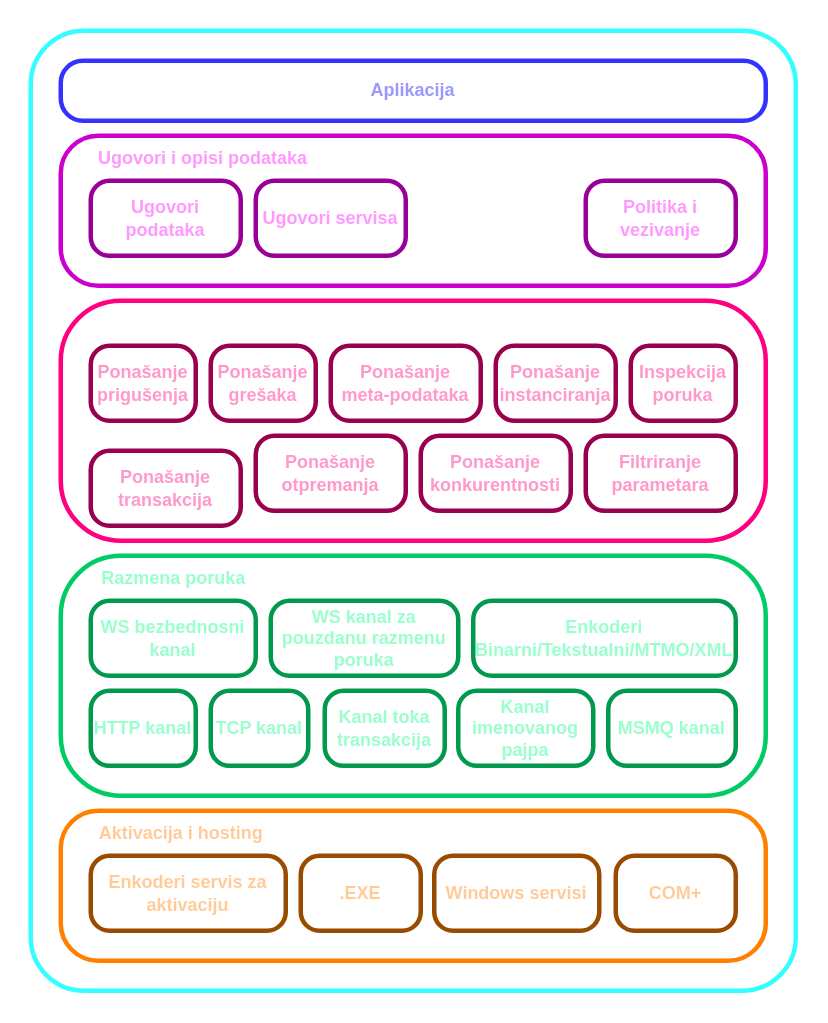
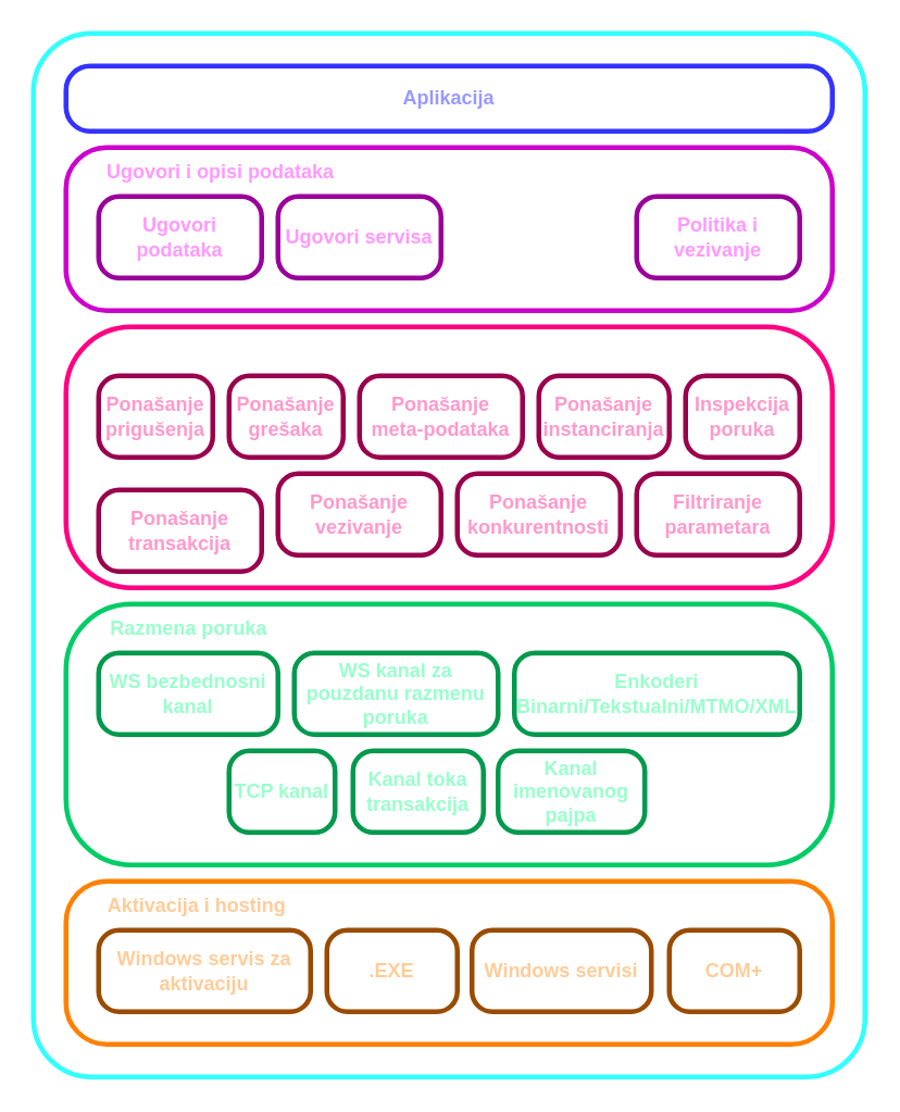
  <mxCell id="0" />
  <mxCell id="1" parent="0" />
  <mxCell id="2" value="" style="rounded=1;whiteSpace=wrap;html=1;arcSize=7;fillColor=none;strokeWidth=3;strokeColor=#33FFFF;fontColor=#33FFFF;fontStyle=1" vertex="1" parent="1"><mxGeometry x="20" y="20" width="510" height="640" as="geometry" /></mxCell>
  <mxCell id="3" value="" style="group;fillColor=none;strokeWidth=3;strokeColor=none;fontColor=#33FFFF;fontStyle=1" vertex="1" connectable="0" parent="1"><mxGeometry x="40" y="40" width="470" height="600" as="geometry" /></mxCell>
  <mxCell id="4" value="Aplikacija" style="rounded=1;whiteSpace=wrap;html=1;arcSize=37;fillColor=none;strokeWidth=3;strokeColor=#3333FF;fontColor=#9999FF;fontStyle=1" vertex="1" parent="3"><mxGeometry width="470" height="40" as="geometry" /></mxCell>
  <mxCell id="5" value="" style="group;fillColor=none;strokeWidth=3;strokeColor=none;fontColor=#FFCC99;fontStyle=1" vertex="1" connectable="0" parent="3"><mxGeometry y="500" width="470" height="100" as="geometry" /></mxCell>
  <mxCell id="6" value="" style="rounded=1;whiteSpace=wrap;html=1;arcSize=25;spacingBottom=75;spacingRight=250;fillColor=none;strokeWidth=3;strokeColor=#FF8000;fontColor=#FFCC99;fontStyle=1" vertex="1" parent="5"><mxGeometry width="470" height="100" as="geometry" /></mxCell>
  <mxCell id="7" value="&lt;span style=&quot;&quot;&gt;Aktivacija i hosting&lt;/span&gt;" style="text;html=1;align=center;verticalAlign=middle;resizable=0;points=[];autosize=1;strokeColor=none;fillColor=none;strokeWidth=3;fontColor=#FFCC99;fontStyle=1" vertex="1" parent="5"><mxGeometry x="15" width="130" height="30" as="geometry" /></mxCell>
- <mxCell id="8" value="Enkoderi servis za aktivaciju" style="rounded=1;whiteSpace=wrap;html=1;arcSize=25;verticalAlign=middle;labelPosition=center;verticalLabelPosition=middle;align=center;textDirection=ltr;horizontal=1;spacingBottom=0;spacingRight=0;fillColor=none;strokeWidth=3;strokeColor=#994C00;fontColor=#FFCC99;fontStyle=1" vertex="1" parent="5"><mxGeometry x="20" y="30" width="130" height="50" as="geometry" /></mxCell>
+ <mxCell id="8" value="Windows servis za aktivaciju" style="rounded=1;whiteSpace=wrap;html=1;arcSize=25;verticalAlign=middle;labelPosition=center;verticalLabelPosition=middle;align=center;textDirection=ltr;horizontal=1;spacingBottom=0;spacingRight=0;fillColor=none;strokeWidth=3;strokeColor=#994C00;fontColor=#FFCC99;fontStyle=1" vertex="1" parent="5"><mxGeometry x="20" y="30" width="130" height="50" as="geometry" /></mxCell>
  <mxCell id="9" value=".EXE" style="rounded=1;whiteSpace=wrap;html=1;arcSize=25;verticalAlign=middle;labelPosition=center;verticalLabelPosition=middle;align=center;textDirection=ltr;horizontal=1;spacingBottom=0;spacingRight=0;fillColor=none;strokeWidth=3;strokeColor=#994C00;fontColor=#FFCC99;fontStyle=1" vertex="1" parent="5"><mxGeometry x="160" y="30" width="80" height="50" as="geometry" /></mxCell>
  <mxCell id="10" value="Windows servisi" style="rounded=1;whiteSpace=wrap;html=1;arcSize=25;verticalAlign=middle;labelPosition=center;verticalLabelPosition=middle;align=center;textDirection=ltr;horizontal=1;spacingBottom=0;spacingRight=0;fillColor=none;strokeWidth=3;strokeColor=#994C00;fontColor=#FFCC99;fontStyle=1" vertex="1" parent="5"><mxGeometry x="249" y="30" width="110" height="50" as="geometry" /></mxCell>
  <mxCell id="11" value="COM+" style="rounded=1;whiteSpace=wrap;html=1;arcSize=25;verticalAlign=middle;labelPosition=center;verticalLabelPosition=middle;align=center;textDirection=ltr;horizontal=1;spacingBottom=0;spacingRight=0;fillColor=none;strokeWidth=3;strokeColor=#994C00;fontColor=#FFCC99;fontStyle=1" vertex="1" parent="5"><mxGeometry x="370" y="30" width="80" height="50" as="geometry" /></mxCell>
  <mxCell id="12" value="" style="group;fillColor=none;strokeWidth=3;strokeColor=none;fontColor=#99FFCC;fontStyle=1" vertex="1" connectable="0" parent="3"><mxGeometry y="330" width="470" height="160" as="geometry" /></mxCell>
  <mxCell id="13" value="" style="rounded=1;whiteSpace=wrap;html=1;arcSize=25;spacingBottom=75;spacingRight=250;fillColor=none;strokeWidth=3;strokeColor=#00CC66;fontColor=#99FFCC;fontStyle=1" vertex="1" parent="12"><mxGeometry width="470" height="160" as="geometry" /></mxCell>
  <mxCell id="14" value="&lt;span style=&quot;&quot;&gt;Razmena poruka&lt;/span&gt;" style="text;html=1;align=center;verticalAlign=middle;resizable=0;points=[];autosize=1;strokeColor=none;fillColor=none;strokeWidth=3;fontColor=#99FFCC;fontStyle=1" vertex="1" parent="12"><mxGeometry x="15" width="120" height="30" as="geometry" /></mxCell>
  <mxCell id="15" value="WS bezbednosni kanal" style="rounded=1;whiteSpace=wrap;html=1;arcSize=25;verticalAlign=middle;labelPosition=center;verticalLabelPosition=middle;align=center;textDirection=ltr;horizontal=1;spacingBottom=0;spacingRight=0;fillColor=none;strokeWidth=3;strokeColor=#00994D;fontColor=#99FFCC;fontStyle=1" vertex="1" parent="12"><mxGeometry x="20" y="30" width="110" height="50" as="geometry" /></mxCell>
  <mxCell id="16" value="WS kanal za pouzdanu razmenu poruka" style="rounded=1;whiteSpace=wrap;html=1;arcSize=25;verticalAlign=middle;labelPosition=center;verticalLabelPosition=middle;align=center;textDirection=ltr;horizontal=1;spacingBottom=0;spacingRight=0;fillColor=none;strokeWidth=3;strokeColor=#00994D;fontColor=#99FFCC;fontStyle=1" vertex="1" parent="12"><mxGeometry x="140" y="30" width="125" height="50" as="geometry" /></mxCell>
  <mxCell id="17" value="Enkoderi&lt;br&gt;Binarni/Tekstualni/MTMO/XML" style="rounded=1;whiteSpace=wrap;html=1;arcSize=25;verticalAlign=middle;labelPosition=center;verticalLabelPosition=middle;align=center;textDirection=ltr;horizontal=1;spacingBottom=0;spacingRight=0;fillColor=none;strokeWidth=3;strokeColor=#00994D;fontColor=#99FFCC;fontStyle=1" vertex="1" parent="12"><mxGeometry x="275" y="30" width="175" height="50" as="geometry" /></mxCell>
- <mxCell id="18" value="HTTP kanal" style="rounded=1;whiteSpace=wrap;html=1;arcSize=25;verticalAlign=middle;labelPosition=center;verticalLabelPosition=middle;align=center;textDirection=ltr;horizontal=1;spacingBottom=0;spacingRight=0;fillColor=none;strokeWidth=3;strokeColor=#00994D;fontColor=#99FFCC;fontStyle=1" vertex="1" parent="12"><mxGeometry x="20" y="90" width="70" height="50" as="geometry" /></mxCell>
  <mxCell id="19" value="TCP kanal" style="rounded=1;whiteSpace=wrap;html=1;arcSize=25;verticalAlign=middle;labelPosition=center;verticalLabelPosition=middle;align=center;textDirection=ltr;horizontal=1;spacingBottom=0;spacingRight=0;fillColor=none;strokeWidth=3;strokeColor=#00994D;fontColor=#99FFCC;fontStyle=1" vertex="1" parent="12"><mxGeometry x="100" y="90" width="65" height="50" as="geometry" /></mxCell>
  <mxCell id="20" value="Kanal toka transakcija" style="rounded=1;whiteSpace=wrap;html=1;arcSize=25;verticalAlign=middle;labelPosition=center;verticalLabelPosition=middle;align=center;textDirection=ltr;horizontal=1;spacingBottom=0;spacingRight=0;fillColor=none;strokeWidth=3;strokeColor=#00994D;fontColor=#99FFCC;fontStyle=1" vertex="1" parent="12"><mxGeometry x="176" y="90" width="80" height="50" as="geometry" /></mxCell>
  <mxCell id="21" value="Kanal imenovanog pajpa" style="rounded=1;whiteSpace=wrap;html=1;arcSize=25;verticalAlign=middle;labelPosition=center;verticalLabelPosition=middle;align=center;textDirection=ltr;horizontal=1;spacingBottom=0;spacingRight=0;fillColor=none;strokeWidth=3;strokeColor=#00994D;fontColor=#99FFCC;fontStyle=1" vertex="1" parent="12"><mxGeometry x="265" y="90" width="90" height="50" as="geometry" /></mxCell>
- <mxCell id="22" value="MSMQ kanal" style="rounded=1;whiteSpace=wrap;html=1;arcSize=25;verticalAlign=middle;labelPosition=center;verticalLabelPosition=middle;align=center;textDirection=ltr;horizontal=1;spacingBottom=0;spacingRight=0;fillColor=none;strokeWidth=3;strokeColor=#00994D;fontColor=#99FFCC;fontStyle=1" vertex="1" parent="12"><mxGeometry x="365" y="90" width="85" height="50" as="geometry" /></mxCell>
  <mxCell id="23" value="" style="group;fillColor=none;strokeWidth=3;strokeColor=none;fontColor=#33FFFF;fontStyle=1" vertex="1" connectable="0" parent="3"><mxGeometry y="160" width="470" height="340" as="geometry" /></mxCell>
  <mxCell id="24" value="" style="rounded=1;whiteSpace=wrap;html=1;arcSize=25;spacingBottom=70;spacingRight=250;fillColor=none;strokeWidth=3;strokeColor=#FF0080;fontColor=#FF99CC;fontStyle=1" vertex="1" parent="23"><mxGeometry width="470" height="160" as="geometry" /></mxCell>
  <mxCell id="25" value="Ponašanje prigušenja" style="rounded=1;whiteSpace=wrap;html=1;arcSize=25;verticalAlign=middle;labelPosition=center;verticalLabelPosition=middle;align=center;textDirection=ltr;horizontal=1;spacingBottom=0;spacingRight=0;fillColor=none;strokeWidth=3;strokeColor=#99004D;fontColor=#FF99CC;fontStyle=1" vertex="1" parent="23"><mxGeometry x="20" y="30" width="70" height="50" as="geometry" /></mxCell>
  <mxCell id="26" value="Ponašanje grešaka" style="rounded=1;whiteSpace=wrap;html=1;arcSize=25;verticalAlign=middle;labelPosition=center;verticalLabelPosition=middle;align=center;textDirection=ltr;horizontal=1;spacingBottom=0;spacingRight=0;fillColor=none;strokeWidth=3;strokeColor=#99004D;fontColor=#FF99CC;fontStyle=1" vertex="1" parent="23"><mxGeometry x="100" y="30" width="70" height="50" as="geometry" /></mxCell>
  <mxCell id="27" value="Ponašanje &lt;br&gt;meta-podataka" style="rounded=1;whiteSpace=wrap;html=1;arcSize=25;verticalAlign=middle;labelPosition=center;verticalLabelPosition=middle;align=center;textDirection=ltr;horizontal=1;spacingBottom=0;spacingRight=0;fillColor=none;strokeWidth=3;strokeColor=#99004D;fontColor=#FF99CC;fontStyle=1" vertex="1" parent="23"><mxGeometry x="180" y="30" width="100" height="50" as="geometry" /></mxCell>
  <mxCell id="28" value="Ponašanje instanciranja" style="rounded=1;whiteSpace=wrap;html=1;arcSize=25;verticalAlign=middle;labelPosition=center;verticalLabelPosition=middle;align=center;textDirection=ltr;horizontal=1;spacingBottom=0;spacingRight=0;fillColor=none;strokeWidth=3;strokeColor=#99004D;fontColor=#FF99CC;fontStyle=1" vertex="1" parent="23"><mxGeometry x="290" y="30" width="80" height="50" as="geometry" /></mxCell>
  <mxCell id="29" value="Inspekcija poruka" style="rounded=1;whiteSpace=wrap;html=1;arcSize=25;verticalAlign=middle;labelPosition=center;verticalLabelPosition=middle;align=center;textDirection=ltr;horizontal=1;spacingBottom=0;spacingRight=0;fillColor=none;strokeWidth=3;strokeColor=#99004D;fontColor=#FF99CC;fontStyle=1" vertex="1" parent="23"><mxGeometry x="380" y="30" width="70" height="50" as="geometry" /></mxCell>
  <mxCell id="30" value="Ponašanje transakcija" style="rounded=1;whiteSpace=wrap;html=1;arcSize=25;verticalAlign=middle;labelPosition=center;verticalLabelPosition=middle;align=center;textDirection=ltr;horizontal=1;spacingBottom=0;spacingRight=0;fillColor=none;strokeWidth=3;strokeColor=#99004D;fontColor=#FF99CC;fontStyle=1" vertex="1" parent="23"><mxGeometry x="20" y="100" width="100" height="50" as="geometry" /></mxCell>
- <mxCell id="31" value="Ponašanje otpremanja" style="rounded=1;whiteSpace=wrap;html=1;arcSize=25;verticalAlign=middle;labelPosition=center;verticalLabelPosition=middle;align=center;textDirection=ltr;horizontal=1;spacingBottom=0;spacingRight=0;fillColor=none;strokeWidth=3;strokeColor=#99004D;fontColor=#FF99CC;fontStyle=1" vertex="1" parent="23"><mxGeometry x="130" y="90" width="100" height="50" as="geometry" /></mxCell>
+ <mxCell id="31" value="Ponašanje vezivanje" style="rounded=1;whiteSpace=wrap;html=1;arcSize=25;verticalAlign=middle;labelPosition=center;verticalLabelPosition=middle;align=center;textDirection=ltr;horizontal=1;spacingBottom=0;spacingRight=0;fillColor=none;strokeWidth=3;strokeColor=#99004D;fontColor=#FF99CC;fontStyle=1" vertex="1" parent="23"><mxGeometry x="130" y="90" width="100" height="50" as="geometry" /></mxCell>
  <mxCell id="32" value="Ponašanje konkurentnosti" style="rounded=1;whiteSpace=wrap;html=1;arcSize=25;verticalAlign=middle;labelPosition=center;verticalLabelPosition=middle;align=center;textDirection=ltr;horizontal=1;spacingBottom=0;spacingRight=0;fillColor=none;strokeWidth=3;strokeColor=#99004D;fontColor=#FF99CC;fontStyle=1" vertex="1" parent="23"><mxGeometry x="240" y="90" width="100" height="50" as="geometry" /></mxCell>
  <mxCell id="33" value="Filtriranje parametara" style="rounded=1;whiteSpace=wrap;html=1;arcSize=25;verticalAlign=middle;labelPosition=center;verticalLabelPosition=middle;align=center;textDirection=ltr;horizontal=1;spacingBottom=0;spacingRight=0;fillColor=none;strokeWidth=3;strokeColor=#99004D;fontColor=#FF99CC;fontStyle=1" vertex="1" parent="23"><mxGeometry x="350" y="90" width="100" height="50" as="geometry" /></mxCell>
  <mxCell id="34" value="" style="group;fillColor=none;strokeWidth=3;strokeColor=none;fontColor=#CC00CC;fontStyle=1" vertex="1" connectable="0" parent="3"><mxGeometry y="50" width="470" height="100" as="geometry" /></mxCell>
  <mxCell id="35" value="" style="rounded=1;whiteSpace=wrap;html=1;arcSize=25;verticalAlign=middle;labelPosition=center;verticalLabelPosition=middle;align=center;textDirection=ltr;horizontal=1;spacingBottom=75;spacingRight=350;fillColor=none;strokeWidth=3;strokeColor=#CC00CC;fontColor=#FF99FF;fontStyle=1" vertex="1" parent="34"><mxGeometry width="470" height="100" as="geometry" /></mxCell>
  <mxCell id="36" value="Ugovori podataka" style="rounded=1;whiteSpace=wrap;html=1;arcSize=25;verticalAlign=middle;labelPosition=center;verticalLabelPosition=middle;align=center;textDirection=ltr;horizontal=1;spacingBottom=0;spacingRight=0;fillColor=none;strokeWidth=3;strokeColor=#990099;fontColor=#FF99FF;fontStyle=1" vertex="1" parent="34"><mxGeometry x="20" y="30" width="100" height="50" as="geometry" /></mxCell>
  <mxCell id="37" value="Ugovori servisa" style="rounded=1;whiteSpace=wrap;html=1;arcSize=25;verticalAlign=middle;labelPosition=center;verticalLabelPosition=middle;align=center;textDirection=ltr;horizontal=1;spacingBottom=0;spacingRight=0;fillColor=none;strokeWidth=3;strokeColor=#990099;fontColor=#FF99FF;fontStyle=1" vertex="1" parent="34"><mxGeometry x="130" y="30" width="100" height="50" as="geometry" /></mxCell>
  <mxCell id="38" value="Politika i vezivanje" style="rounded=1;whiteSpace=wrap;html=1;arcSize=25;verticalAlign=middle;labelPosition=center;verticalLabelPosition=middle;align=center;textDirection=ltr;horizontal=1;spacingBottom=0;spacingRight=0;fillColor=none;strokeWidth=3;strokeColor=#990099;fontColor=#FF99FF;fontStyle=1" vertex="1" parent="34"><mxGeometry x="350" y="30" width="100" height="50" as="geometry" /></mxCell>
  <mxCell id="39" value="Ugovori i opisi podataka" style="text;html=1;strokeColor=none;fillColor=none;align=center;verticalAlign=middle;whiteSpace=wrap;rounded=0;strokeWidth=3;fontColor=#FF99FF;fontStyle=1" vertex="1" parent="34"><mxGeometry x="10" width="170" height="30" as="geometry" /></mxCell>
